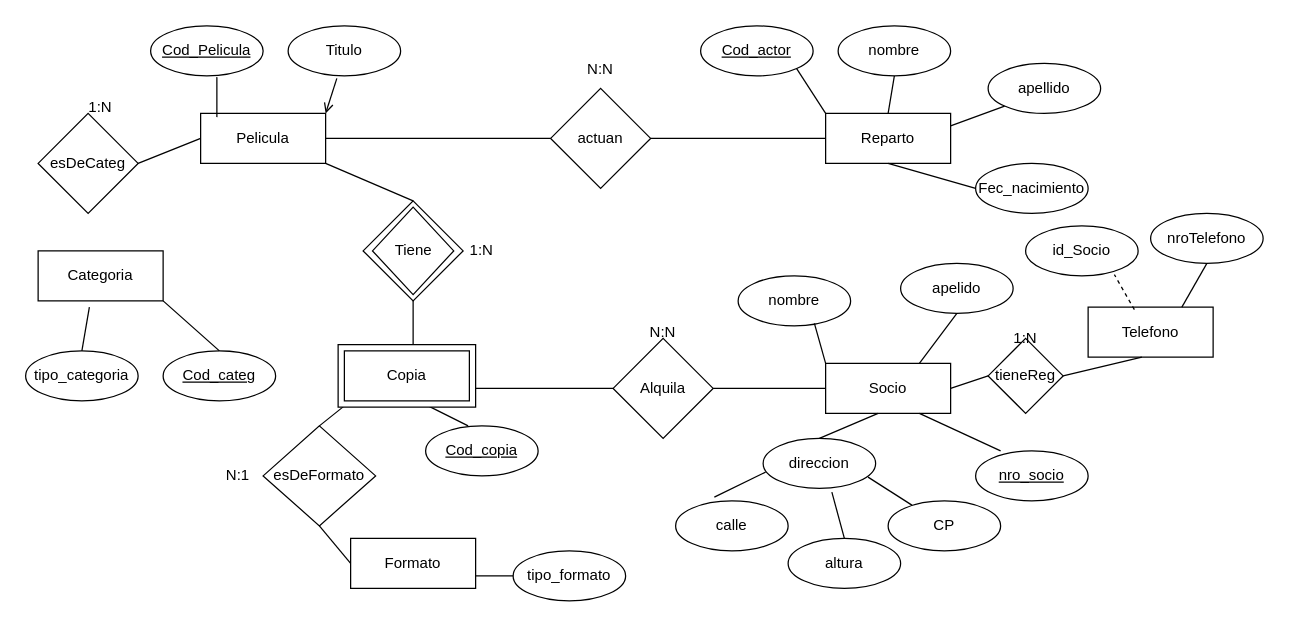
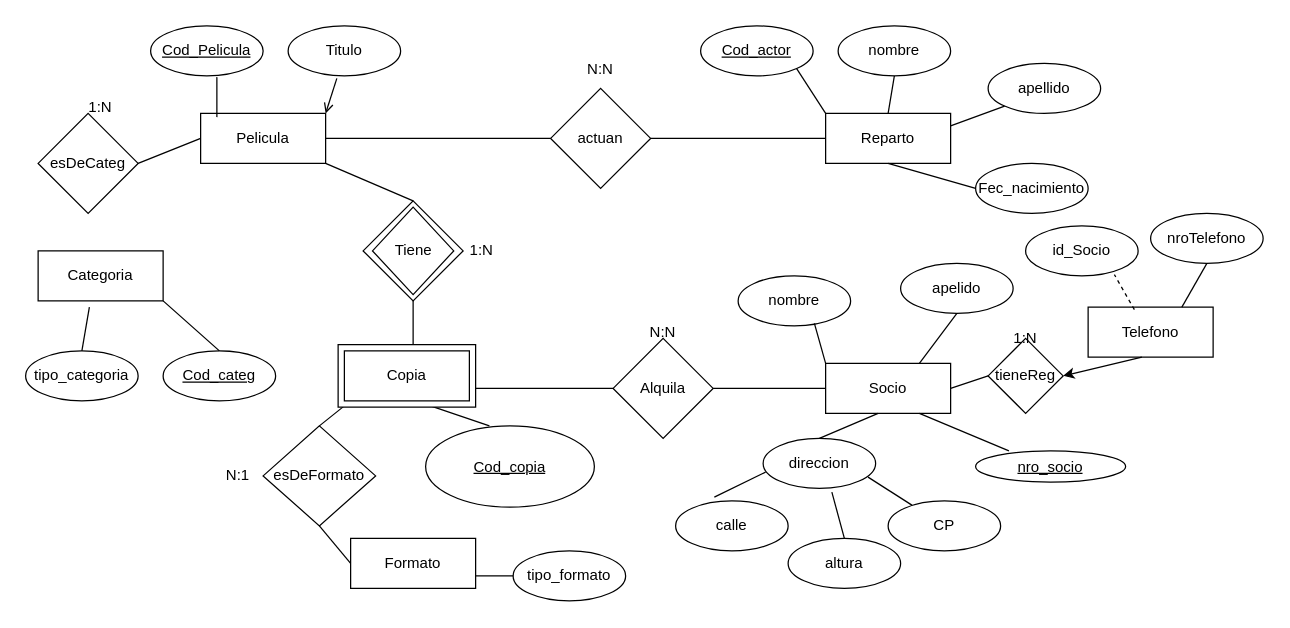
  <mxCell id="0" />
  <mxCell id="1" parent="0" />
  <mxCell id="2" value="Pelicula" style="rounded=0;whiteSpace=wrap;html=1;" parent="1" vertex="1"><mxGeometry x="160" y="90" width="100" height="40" as="geometry" /></mxCell>
  <mxCell id="3" value="Titulo" style="ellipse;whiteSpace=wrap;html=1;" parent="1" vertex="1"><mxGeometry x="230" y="20" width="90" height="40" as="geometry" /></mxCell>
  <mxCell id="4" value="&lt;u&gt;Cod_Pelicula&lt;/u&gt;" style="ellipse;whiteSpace=wrap;html=1;" parent="1" vertex="1"><mxGeometry x="120" y="20" width="90" height="40" as="geometry" /></mxCell>
  <mxCell id="5" value="esDeCateg" style="rhombus;whiteSpace=wrap;html=1;" parent="1" vertex="1"><mxGeometry x="30" y="90" width="80" height="80" as="geometry" /></mxCell>
  <mxCell id="6" value="Categoria" style="rounded=0;whiteSpace=wrap;html=1;" parent="1" vertex="1"><mxGeometry x="30" y="200" width="100" height="40" as="geometry" /></mxCell>
  <mxCell id="7" value="tipo_categoria" style="ellipse;whiteSpace=wrap;html=1;" parent="1" vertex="1"><mxGeometry x="20" y="280" width="90" height="40" as="geometry" /></mxCell>
  <mxCell id="8" value="&lt;u&gt;Cod_categ&lt;/u&gt;" style="ellipse;whiteSpace=wrap;html=1;" parent="1" vertex="1"><mxGeometry x="130" y="280" width="90" height="40" as="geometry" /></mxCell>
  <mxCell id="9" value="actuan" style="rhombus;whiteSpace=wrap;html=1;" parent="1" vertex="1"><mxGeometry x="440" y="70" width="80" height="80" as="geometry" /></mxCell>
  <mxCell id="10" value="esDeFormato" style="rhombus;whiteSpace=wrap;html=1;" parent="1" vertex="1"><mxGeometry x="210" y="340" width="90" height="80" as="geometry" /></mxCell>
  <mxCell id="11" value="Formato" style="rounded=0;whiteSpace=wrap;html=1;" parent="1" vertex="1"><mxGeometry x="280" y="430" width="100" height="40" as="geometry" /></mxCell>
  <mxCell id="12" value="tipo_formato" style="ellipse;whiteSpace=wrap;html=1;" parent="1" vertex="1"><mxGeometry x="410" y="440" width="90" height="40" as="geometry" /></mxCell>
- <mxCell id="13" value="&lt;u&gt;Cod_copia&lt;/u&gt;" style="ellipse;whiteSpace=wrap;html=1;" parent="1" vertex="1"><mxGeometry x="340" y="340" width="90" height="40" as="geometry" /></mxCell>
+ <mxCell id="13" value="&lt;u&gt;Cod_copia&lt;/u&gt;" style="ellipse;whiteSpace=wrap;html=1;" parent="1" vertex="1"><mxGeometry x="340" y="340" width="135" height="65" as="geometry" /></mxCell>
  <mxCell id="14" value="Alquila" style="rhombus;whiteSpace=wrap;html=1;" parent="1" vertex="1"><mxGeometry x="490" y="270" width="80" height="80" as="geometry" /></mxCell>
  <mxCell id="15" value="Socio" style="rounded=0;whiteSpace=wrap;html=1;" parent="1" vertex="1"><mxGeometry x="660" y="290" width="100" height="40" as="geometry" /></mxCell>
  <mxCell id="16" value="Reparto" style="rounded=0;whiteSpace=wrap;html=1;" parent="1" vertex="1"><mxGeometry x="660" y="90" width="100" height="40" as="geometry" /></mxCell>
  <mxCell id="17" value="&lt;u&gt;Cod_actor&lt;/u&gt;" style="ellipse;whiteSpace=wrap;html=1;" parent="1" vertex="1"><mxGeometry x="560" y="20" width="90" height="40" as="geometry" /></mxCell>
  <mxCell id="18" value="nombre" style="ellipse;whiteSpace=wrap;html=1;" parent="1" vertex="1"><mxGeometry x="670" y="20" width="90" height="40" as="geometry" /></mxCell>
  <mxCell id="19" value="apellido" style="ellipse;whiteSpace=wrap;html=1;" parent="1" vertex="1"><mxGeometry x="790" y="50" width="90" height="40" as="geometry" /></mxCell>
  <mxCell id="20" value="Fec_nacimiento" style="ellipse;whiteSpace=wrap;html=1;" parent="1" vertex="1"><mxGeometry x="780" y="130" width="90" height="40" as="geometry" /></mxCell>
  <mxCell id="21" value="nombre" style="ellipse;whiteSpace=wrap;html=1;" parent="1" vertex="1"><mxGeometry x="590" y="220" width="90" height="40" as="geometry" /></mxCell>
  <mxCell id="22" value="apelido" style="ellipse;whiteSpace=wrap;html=1;" parent="1" vertex="1"><mxGeometry x="720" y="210" width="90" height="40" as="geometry" /></mxCell>
- <mxCell id="23" value="&lt;u&gt;nro_socio&lt;/u&gt;" style="ellipse;whiteSpace=wrap;html=1;" parent="1" vertex="1"><mxGeometry x="780" y="360" width="90" height="40" as="geometry" /></mxCell>
+ <mxCell id="23" value="&lt;u&gt;nro_socio&lt;/u&gt;" style="ellipse;whiteSpace=wrap;html=1;" parent="1" vertex="1"><mxGeometry x="780" y="360" width="120" height="25" as="geometry" /></mxCell>
  <mxCell id="24" value="direccion" style="ellipse;whiteSpace=wrap;html=1;" parent="1" vertex="1"><mxGeometry x="610" y="350" width="90" height="40" as="geometry" /></mxCell>
  <mxCell id="25" value="calle" style="ellipse;whiteSpace=wrap;html=1;" parent="1" vertex="1"><mxGeometry x="540" y="400" width="90" height="40" as="geometry" /></mxCell>
  <mxCell id="26" value="altura" style="ellipse;whiteSpace=wrap;html=1;" parent="1" vertex="1"><mxGeometry x="630" y="430" width="90" height="40" as="geometry" /></mxCell>
  <mxCell id="27" value="CP" style="ellipse;whiteSpace=wrap;html=1;" parent="1" vertex="1"><mxGeometry x="710" y="400" width="90" height="40" as="geometry" /></mxCell>
  <mxCell id="28" value="" style="endArrow=open;html=1;rounded=0;entryX=1;entryY=0;entryDx=0;entryDy=0;exitX=0.433;exitY=1.05;exitDx=0;exitDy=0;exitPerimeter=0;" parent="1" source="3" target="2" edge="1"><mxGeometry width="50" height="50" relative="1" as="geometry"><mxPoint x="450" y="270" as="sourcePoint" /><mxPoint x="500" y="220" as="targetPoint" /></mxGeometry></mxCell>
  <mxCell id="29" value="" style="endArrow=none;html=1;rounded=0;entryX=0.13;entryY=0.075;entryDx=0;entryDy=0;exitX=0.589;exitY=1.025;exitDx=0;exitDy=0;exitPerimeter=0;entryPerimeter=0;" parent="1" source="4" target="2" edge="1"><mxGeometry width="50" height="50" relative="1" as="geometry"><mxPoint x="279" y="72" as="sourcePoint" /><mxPoint x="270" y="100" as="targetPoint" /></mxGeometry></mxCell>
  <mxCell id="30" value="" style="endArrow=none;html=1;rounded=0;entryX=1;entryY=0.5;entryDx=0;entryDy=0;exitX=0;exitY=0.5;exitDx=0;exitDy=0;" parent="1" source="2" target="5" edge="1"><mxGeometry width="50" height="50" relative="1" as="geometry"><mxPoint x="289" y="82" as="sourcePoint" /><mxPoint x="280" y="110" as="targetPoint" /></mxGeometry></mxCell>
  <mxCell id="31" value="" style="endArrow=none;html=1;rounded=0;entryX=0.5;entryY=0;entryDx=0;entryDy=0;exitX=0.41;exitY=1.125;exitDx=0;exitDy=0;exitPerimeter=0;" parent="1" source="6" target="7" edge="1"><mxGeometry width="50" height="50" relative="1" as="geometry"><mxPoint x="309" y="102" as="sourcePoint" /><mxPoint x="300" y="130" as="targetPoint" /></mxGeometry></mxCell>
  <mxCell id="32" value="" style="endArrow=none;html=1;rounded=0;entryX=0.5;entryY=0;entryDx=0;entryDy=0;exitX=1;exitY=1;exitDx=0;exitDy=0;" parent="1" source="6" target="8" edge="1"><mxGeometry width="50" height="50" relative="1" as="geometry"><mxPoint x="319" y="112" as="sourcePoint" /><mxPoint x="310" y="140" as="targetPoint" /></mxGeometry></mxCell>
  <mxCell id="33" value="" style="endArrow=none;html=1;rounded=0;entryX=0.5;entryY=0;entryDx=0;entryDy=0;exitX=1;exitY=1;exitDx=0;exitDy=0;" parent="1" source="2" target="68" edge="1"><mxGeometry width="50" height="50" relative="1" as="geometry"><mxPoint x="220" y="160" as="sourcePoint" /><mxPoint x="320" y="150" as="targetPoint" /></mxGeometry></mxCell>
  <mxCell id="34" value="" style="endArrow=none;html=1;rounded=0;entryX=1;entryY=0.5;entryDx=0;entryDy=0;exitX=0;exitY=0.5;exitDx=0;exitDy=0;" parent="1" source="9" target="2" edge="1"><mxGeometry width="50" height="50" relative="1" as="geometry"><mxPoint x="339" y="132" as="sourcePoint" /><mxPoint x="330" y="160" as="targetPoint" /></mxGeometry></mxCell>
  <mxCell id="35" value="" style="endArrow=none;html=1;rounded=0;entryX=0.5;entryY=0;entryDx=0;entryDy=0;exitX=0.5;exitY=1;exitDx=0;exitDy=0;" parent="1" source="69" edge="1"><mxGeometry width="50" height="50" relative="1" as="geometry"><mxPoint x="349" y="142" as="sourcePoint" /><mxPoint x="330" y="280" as="targetPoint" /></mxGeometry></mxCell>
  <mxCell id="36" value="" style="endArrow=none;html=1;rounded=0;entryX=0.5;entryY=0;entryDx=0;entryDy=0;exitX=0;exitY=1;exitDx=0;exitDy=0;" parent="1" target="10" edge="1"><mxGeometry width="50" height="50" relative="1" as="geometry"><mxPoint x="280" y="320" as="sourcePoint" /><mxPoint x="350" y="180" as="targetPoint" /></mxGeometry></mxCell>
  <mxCell id="37" value="" style="endArrow=none;html=1;rounded=0;entryX=0.5;entryY=1;entryDx=0;entryDy=0;exitX=0;exitY=0.5;exitDx=0;exitDy=0;" parent="1" source="11" target="10" edge="1"><mxGeometry width="50" height="50" relative="1" as="geometry"><mxPoint x="369" y="162" as="sourcePoint" /><mxPoint x="360" y="190" as="targetPoint" /></mxGeometry></mxCell>
  <mxCell id="38" value="" style="endArrow=none;html=1;rounded=0;entryX=0;entryY=0.5;entryDx=0;entryDy=0;exitX=1;exitY=0.75;exitDx=0;exitDy=0;" parent="1" source="11" target="12" edge="1"><mxGeometry width="50" height="50" relative="1" as="geometry"><mxPoint x="389" y="182" as="sourcePoint" /><mxPoint x="380" y="210" as="targetPoint" /></mxGeometry></mxCell>
  <mxCell id="39" value="" style="endArrow=none;html=1;rounded=0;entryX=0.378;entryY=0;entryDx=0;entryDy=0;exitX=0.58;exitY=1.05;exitDx=0;exitDy=0;exitPerimeter=0;entryPerimeter=0;" parent="1" target="13" edge="1"><mxGeometry width="50" height="50" relative="1" as="geometry"><mxPoint x="338" y="322" as="sourcePoint" /><mxPoint x="390" y="220" as="targetPoint" /></mxGeometry></mxCell>
  <mxCell id="40" value="" style="endArrow=none;html=1;rounded=0;entryX=0;entryY=0.5;entryDx=0;entryDy=0;exitX=1;exitY=0.75;exitDx=0;exitDy=0;" parent="1" target="14" edge="1"><mxGeometry width="50" height="50" relative="1" as="geometry"><mxPoint x="380" y="310" as="sourcePoint" /><mxPoint x="400" y="230" as="targetPoint" /></mxGeometry></mxCell>
  <mxCell id="41" value="" style="endArrow=none;html=1;rounded=0;entryX=1;entryY=0.5;entryDx=0;entryDy=0;exitX=0;exitY=0.5;exitDx=0;exitDy=0;" parent="1" source="16" target="9" edge="1"><mxGeometry width="50" height="50" relative="1" as="geometry"><mxPoint x="419" y="212" as="sourcePoint" /><mxPoint x="410" y="240" as="targetPoint" /></mxGeometry></mxCell>
  <mxCell id="42" value="" style="endArrow=none;html=1;rounded=0;entryX=1;entryY=1;entryDx=0;entryDy=0;exitX=0;exitY=0;exitDx=0;exitDy=0;" parent="1" source="16" target="17" edge="1"><mxGeometry width="50" height="50" relative="1" as="geometry"><mxPoint x="429" y="222" as="sourcePoint" /><mxPoint x="420" y="250" as="targetPoint" /></mxGeometry></mxCell>
  <mxCell id="43" value="" style="endArrow=none;html=1;rounded=0;entryX=0.5;entryY=0;entryDx=0;entryDy=0;exitX=0.5;exitY=1;exitDx=0;exitDy=0;" parent="1" source="18" target="16" edge="1"><mxGeometry width="50" height="50" relative="1" as="geometry"><mxPoint x="439" y="232" as="sourcePoint" /><mxPoint x="430" y="260" as="targetPoint" /></mxGeometry></mxCell>
  <mxCell id="44" value="" style="endArrow=none;html=1;rounded=0;entryX=1;entryY=0.25;entryDx=0;entryDy=0;exitX=0;exitY=1;exitDx=0;exitDy=0;" parent="1" source="19" target="16" edge="1"><mxGeometry width="50" height="50" relative="1" as="geometry"><mxPoint x="449" y="242" as="sourcePoint" /><mxPoint x="440" y="270" as="targetPoint" /></mxGeometry></mxCell>
  <mxCell id="45" value="" style="endArrow=none;html=1;rounded=0;entryX=0.5;entryY=1;entryDx=0;entryDy=0;exitX=0;exitY=0.5;exitDx=0;exitDy=0;" parent="1" source="20" target="16" edge="1"><mxGeometry width="50" height="50" relative="1" as="geometry"><mxPoint x="459" y="252" as="sourcePoint" /><mxPoint x="450" y="280" as="targetPoint" /></mxGeometry></mxCell>
  <mxCell id="46" value="" style="endArrow=none;html=1;rounded=0;entryX=1;entryY=0.5;entryDx=0;entryDy=0;" parent="1" target="14" edge="1"><mxGeometry width="50" height="50" relative="1" as="geometry"><mxPoint x="660" y="310" as="sourcePoint" /><mxPoint x="460" y="290" as="targetPoint" /></mxGeometry></mxCell>
  <mxCell id="47" value="" style="endArrow=none;html=1;rounded=0;entryX=0;entryY=0;entryDx=0;entryDy=0;exitX=0.678;exitY=0.95;exitDx=0;exitDy=0;exitPerimeter=0;" parent="1" source="21" target="15" edge="1"><mxGeometry width="50" height="50" relative="1" as="geometry"><mxPoint x="479" y="272" as="sourcePoint" /><mxPoint x="470" y="300" as="targetPoint" /></mxGeometry></mxCell>
  <mxCell id="48" value="" style="endArrow=none;html=1;rounded=0;entryX=0.75;entryY=0;entryDx=0;entryDy=0;exitX=0.5;exitY=1;exitDx=0;exitDy=0;" parent="1" source="22" target="15" edge="1"><mxGeometry width="50" height="50" relative="1" as="geometry"><mxPoint x="489" y="282" as="sourcePoint" /><mxPoint x="480" y="310" as="targetPoint" /></mxGeometry></mxCell>
  <mxCell id="49" value="" style="endArrow=none;html=1;rounded=0;entryX=1;entryY=0.5;entryDx=0;entryDy=0;exitX=0;exitY=0.5;exitDx=0;exitDy=0;" parent="1" target="15" edge="1"><mxGeometry width="50" height="50" relative="1" as="geometry"><mxPoint x="790" y="300" as="sourcePoint" /><mxPoint x="490" y="320" as="targetPoint" /></mxGeometry></mxCell>
  <mxCell id="50" value="" style="endArrow=none;html=1;rounded=0;entryX=0.75;entryY=1;entryDx=0;entryDy=0;exitX=0.222;exitY=0;exitDx=0;exitDy=0;exitPerimeter=0;" parent="1" source="23" target="15" edge="1"><mxGeometry width="50" height="50" relative="1" as="geometry"><mxPoint x="509" y="302" as="sourcePoint" /><mxPoint x="500" y="330" as="targetPoint" /></mxGeometry></mxCell>
  <mxCell id="51" value="" style="endArrow=none;html=1;rounded=0;entryX=0.42;entryY=1;entryDx=0;entryDy=0;exitX=0.5;exitY=0;exitDx=0;exitDy=0;entryPerimeter=0;" parent="1" source="24" target="15" edge="1"><mxGeometry width="50" height="50" relative="1" as="geometry"><mxPoint x="519" y="312" as="sourcePoint" /><mxPoint x="510" y="340" as="targetPoint" /></mxGeometry></mxCell>
  <mxCell id="52" value="" style="endArrow=none;html=1;rounded=0;exitX=0.933;exitY=0.775;exitDx=0;exitDy=0;exitPerimeter=0;" parent="1" source="24" target="27" edge="1"><mxGeometry width="50" height="50" relative="1" as="geometry"><mxPoint x="529" y="322" as="sourcePoint" /><mxPoint x="520" y="350" as="targetPoint" /></mxGeometry></mxCell>
  <mxCell id="53" value="" style="endArrow=none;html=1;rounded=0;entryX=0.344;entryY=-0.075;entryDx=0;entryDy=0;exitX=0.022;exitY=0.675;exitDx=0;exitDy=0;exitPerimeter=0;entryPerimeter=0;" parent="1" source="24" target="25" edge="1"><mxGeometry width="50" height="50" relative="1" as="geometry"><mxPoint x="539" y="332" as="sourcePoint" /><mxPoint x="530" y="360" as="targetPoint" /></mxGeometry></mxCell>
  <mxCell id="54" value="" style="endArrow=none;html=1;rounded=0;entryX=0.5;entryY=0;entryDx=0;entryDy=0;exitX=0.611;exitY=1.075;exitDx=0;exitDy=0;exitPerimeter=0;" parent="1" source="24" target="26" edge="1"><mxGeometry width="50" height="50" relative="1" as="geometry"><mxPoint x="549" y="342" as="sourcePoint" /><mxPoint x="540" y="370" as="targetPoint" /></mxGeometry></mxCell>
  <mxCell id="55" value="N:N" style="text;html=1;strokeColor=none;fillColor=none;align=center;verticalAlign=middle;whiteSpace=wrap;rounded=0;" parent="1" vertex="1"><mxGeometry x="450" y="40" width="60" height="30" as="geometry" /></mxCell>
  <mxCell id="56" value="1:N" style="text;html=1;strokeColor=none;fillColor=none;align=center;verticalAlign=middle;whiteSpace=wrap;rounded=0;" parent="1" vertex="1"><mxGeometry x="355" y="185" width="60" height="30" as="geometry" /></mxCell>
  <mxCell id="57" value="1:N" style="text;html=1;strokeColor=none;fillColor=none;align=center;verticalAlign=middle;whiteSpace=wrap;rounded=0;" parent="1" vertex="1"><mxGeometry x="50" y="70" width="60" height="30" as="geometry" /></mxCell>
  <mxCell id="58" value="N:1" style="text;html=1;strokeColor=none;fillColor=none;align=center;verticalAlign=middle;whiteSpace=wrap;rounded=0;" parent="1" vertex="1"><mxGeometry x="160" y="365" width="60" height="30" as="geometry" /></mxCell>
  <mxCell id="59" value="N:N" style="text;html=1;strokeColor=none;fillColor=none;align=center;verticalAlign=middle;whiteSpace=wrap;rounded=0;" parent="1" vertex="1"><mxGeometry x="500" y="250" width="60" height="30" as="geometry" /></mxCell>
  <mxCell id="60" value="tieneReg" style="rhombus;whiteSpace=wrap;html=1;" vertex="1" parent="1"><mxGeometry x="790" y="270" width="60" height="60" as="geometry" /></mxCell>
  <mxCell id="61" value="Telefono" style="rounded=0;whiteSpace=wrap;html=1;" vertex="1" parent="1"><mxGeometry x="870" y="245" width="100" height="40" as="geometry" /></mxCell>
  <mxCell id="62" value="nroTelefono" style="ellipse;whiteSpace=wrap;html=1;" vertex="1" parent="1"><mxGeometry x="920" y="170" width="90" height="40" as="geometry" /></mxCell>
  <mxCell id="63" value="" style="endArrow=none;html=1;rounded=0;entryX=0.5;entryY=1;entryDx=0;entryDy=0;exitX=0.75;exitY=0;exitDx=0;exitDy=0;" edge="1" parent="1" source="61" target="62"><mxGeometry width="50" height="50" relative="1" as="geometry"><mxPoint x="670" y="320" as="sourcePoint" /><mxPoint x="580" y="320" as="targetPoint" /></mxGeometry></mxCell>
- <mxCell id="64" value="" style="endArrow=none;html=1;rounded=0;entryX=1;entryY=0.5;entryDx=0;entryDy=0;exitX=0.43;exitY=1;exitDx=0;exitDy=0;exitPerimeter=0;" edge="1" parent="1" source="61" target="60"><mxGeometry width="50" height="50" relative="1" as="geometry"><mxPoint x="680" y="330" as="sourcePoint" /><mxPoint x="590" y="330" as="targetPoint" /></mxGeometry></mxCell>
+ <mxCell id="64" value="" style="endArrow=classic;html=1;rounded=0;entryX=1;entryY=0.5;entryDx=0;entryDy=0;exitX=0.43;exitY=1;exitDx=0;exitDy=0;exitPerimeter=0;" edge="1" parent="1" source="61" target="60"><mxGeometry width="50" height="50" relative="1" as="geometry"><mxPoint x="680" y="330" as="sourcePoint" /><mxPoint x="590" y="330" as="targetPoint" /></mxGeometry></mxCell>
  <mxCell id="65" value="1:N" style="text;html=1;strokeColor=none;fillColor=none;align=center;verticalAlign=middle;whiteSpace=wrap;rounded=0;" vertex="1" parent="1"><mxGeometry x="790" y="255" width="60" height="30" as="geometry" /></mxCell>
  <mxCell id="66" value="id_Socio" style="ellipse;whiteSpace=wrap;html=1;" vertex="1" parent="1"><mxGeometry x="820" y="180" width="90" height="40" as="geometry" /></mxCell>
  <mxCell id="67" value="" style="endArrow=none;html=1;rounded=0;entryX=0.789;entryY=0.975;entryDx=0;entryDy=0;exitX=0.37;exitY=0.05;exitDx=0;exitDy=0;entryPerimeter=0;exitPerimeter=0;dashed=1;" edge="1" parent="1" source="61" target="66"><mxGeometry width="50" height="50" relative="1" as="geometry"><mxPoint x="955" y="255" as="sourcePoint" /><mxPoint x="975" y="220" as="targetPoint" /></mxGeometry></mxCell>
  <mxCell id="68" value="" style="rhombus;whiteSpace=wrap;html=1;" vertex="1" parent="1"><mxGeometry x="290" y="160" width="80" height="80" as="geometry" /></mxCell>
  <mxCell id="69" value="Tiene" style="rhombus;whiteSpace=wrap;html=1;" vertex="1" parent="1"><mxGeometry x="297.5" y="165" width="65" height="70" as="geometry" /></mxCell>
  <mxCell id="70" value="" style="rounded=0;whiteSpace=wrap;html=1;" vertex="1" parent="1"><mxGeometry x="270" y="275" width="110" height="50" as="geometry" /></mxCell>
  <mxCell id="71" value="Copia" style="rounded=0;whiteSpace=wrap;html=1;" vertex="1" parent="1"><mxGeometry x="275" y="280" width="100" height="40" as="geometry" /></mxCell>
